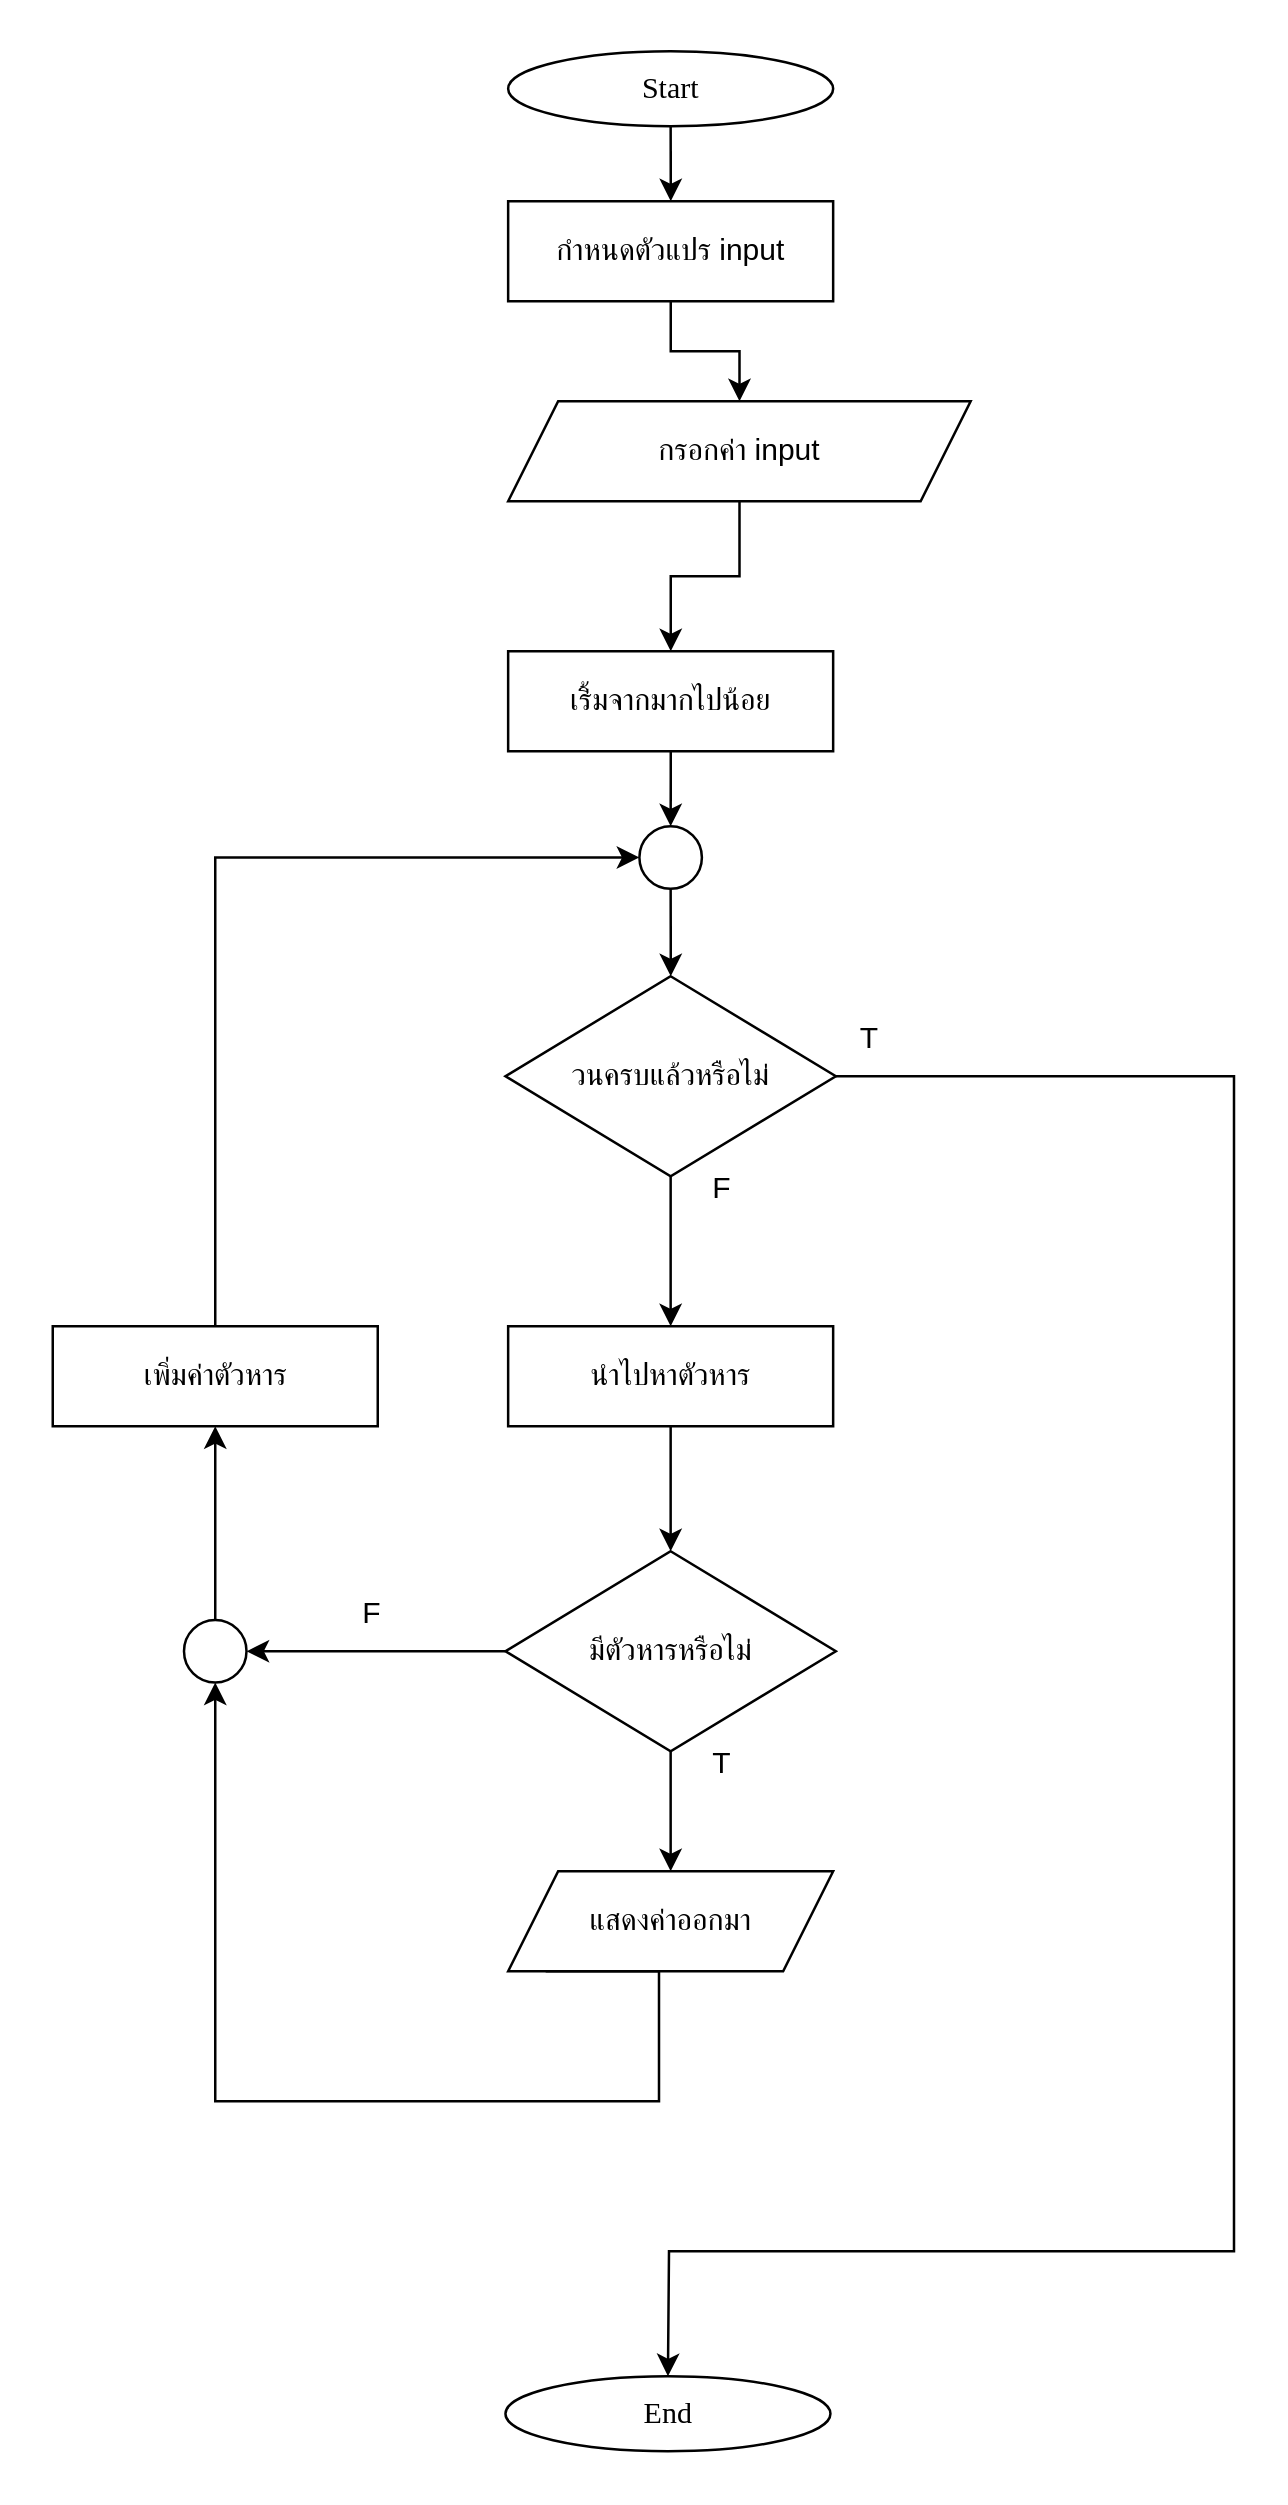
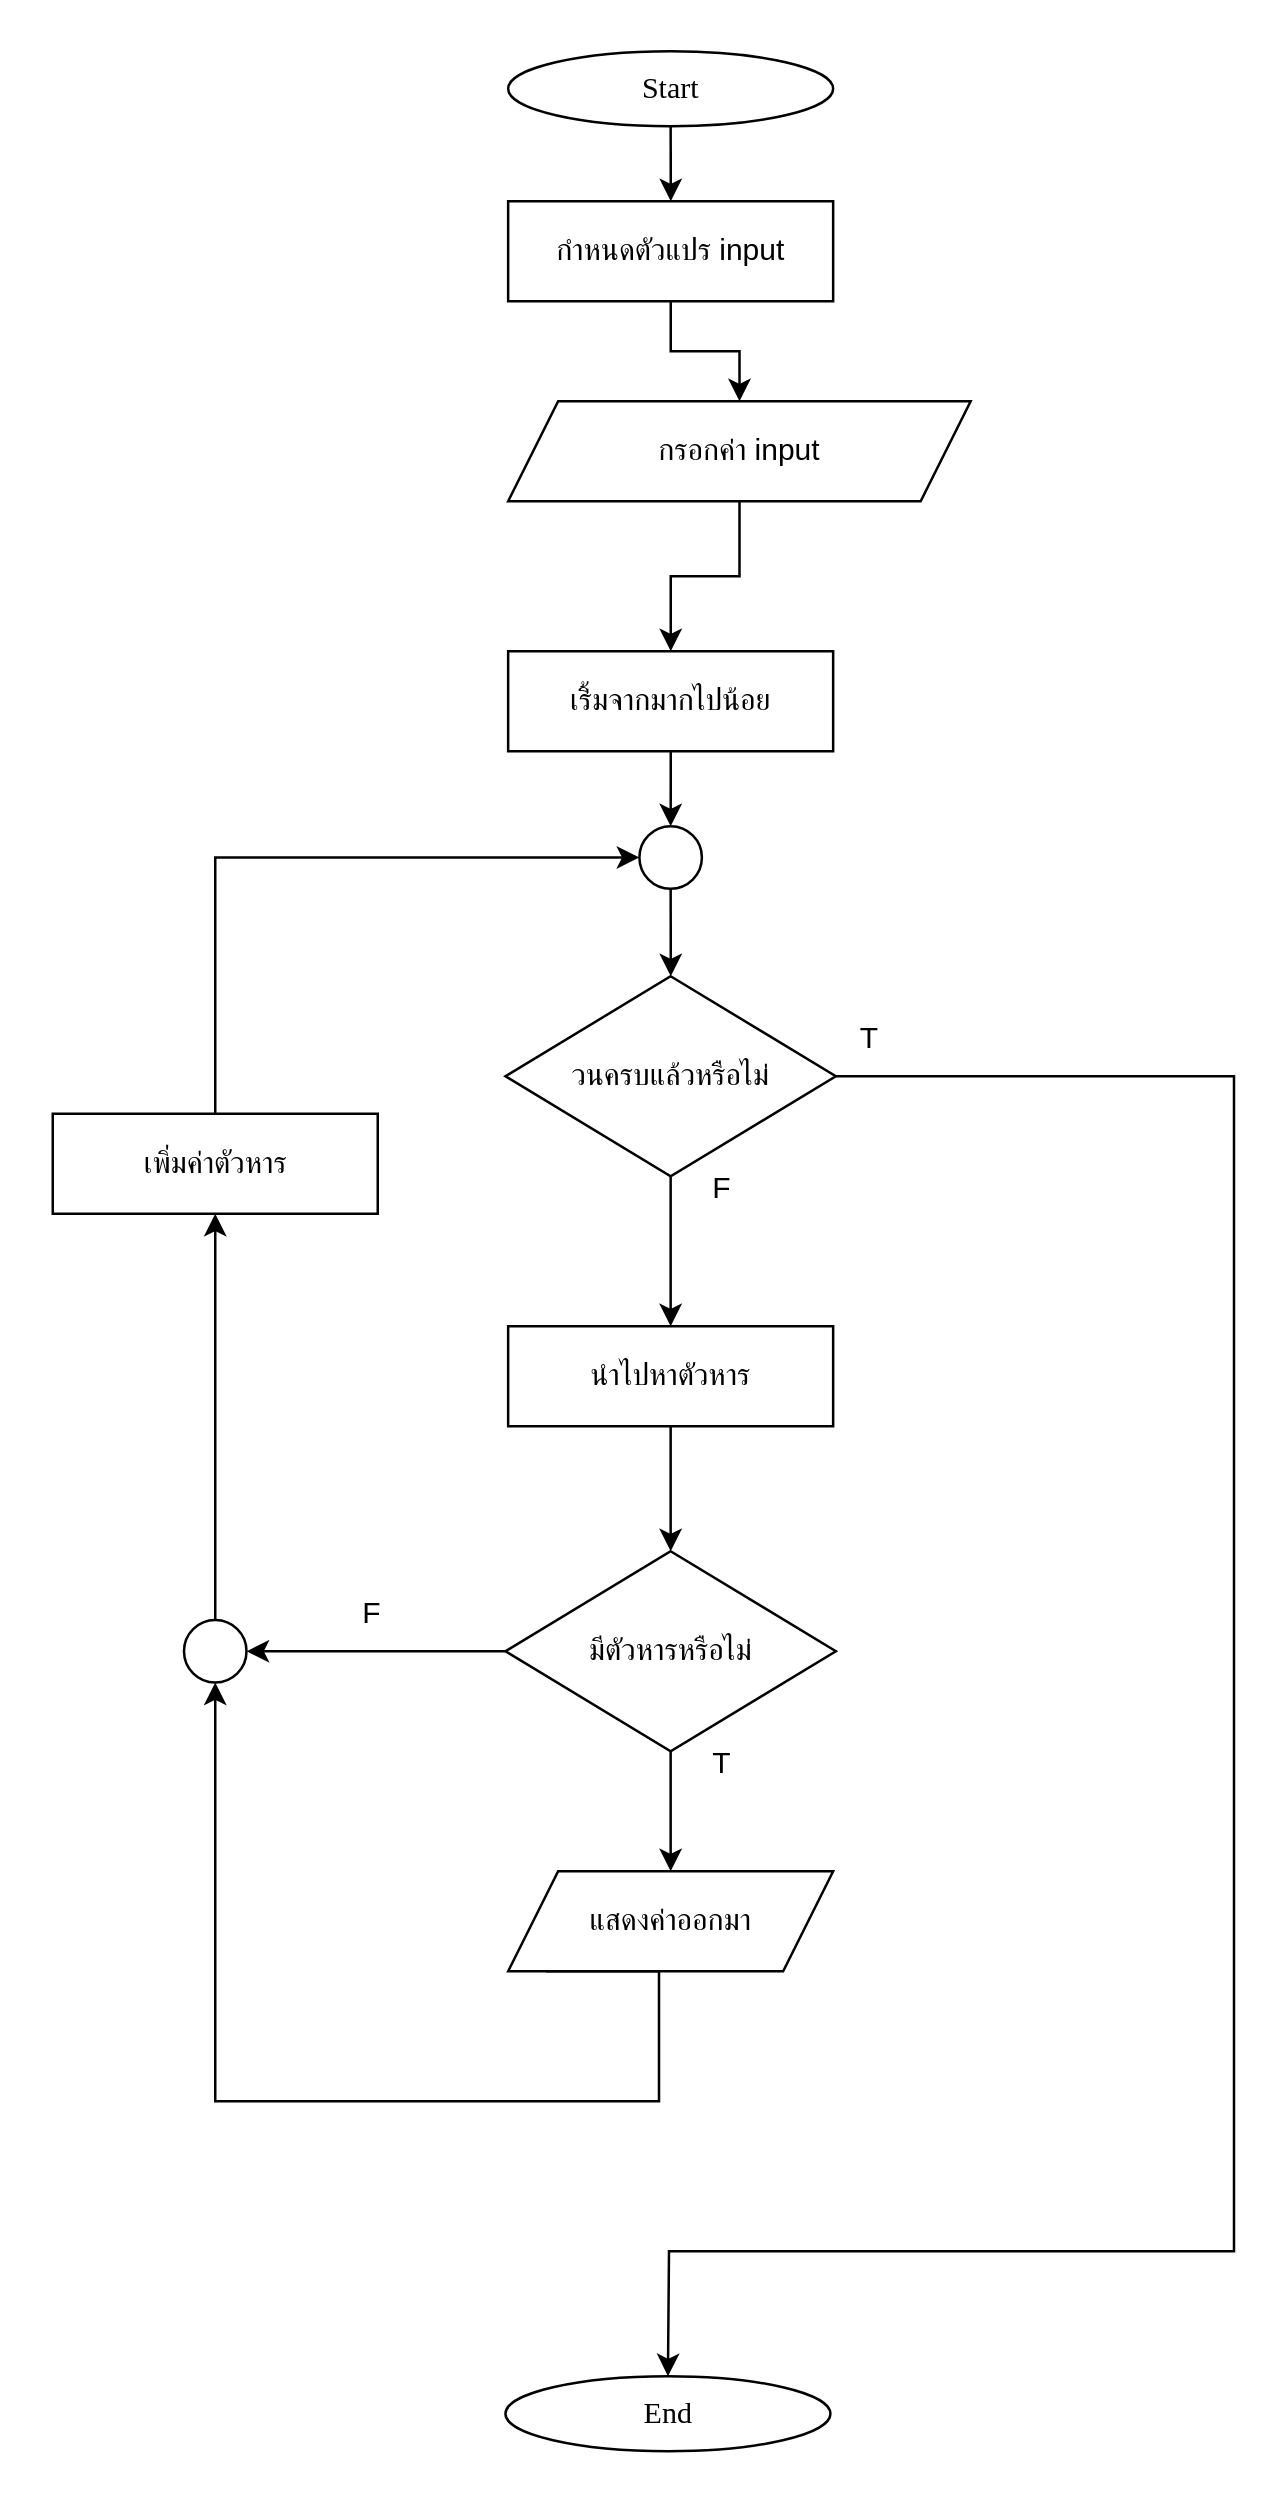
  <mxCell id="0" />
  <mxCell id="1" parent="0" />
  <mxCell id="2" value="" style="edgeStyle=orthogonalEdgeStyle;rounded=0;orthogonalLoop=1;jettySize=auto;html=1;" edge="1" parent="1" source="3" target="5"><mxGeometry relative="1" as="geometry" /></mxCell>
  <mxCell id="3" value="&lt;font data-font-src=&quot;https://fonts.googleapis.com/css?family=Sarabun&quot; face=&quot;Sarabun&quot;&gt;Start&lt;/font&gt;" style="ellipse;whiteSpace=wrap;html=1;" vertex="1" parent="1"><mxGeometry x="202.66" y="20" width="130" height="30" as="geometry" /></mxCell>
  <mxCell id="4" value="" style="edgeStyle=orthogonalEdgeStyle;rounded=0;orthogonalLoop=1;jettySize=auto;html=1;" edge="1" parent="1" source="5" target="7"><mxGeometry relative="1" as="geometry" /></mxCell>
  <mxCell id="5" value="กำหนดตัวแปร input" style="rounded=0;whiteSpace=wrap;html=1;" vertex="1" parent="1"><mxGeometry x="202.66" y="80" width="130" height="40" as="geometry" /></mxCell>
  <mxCell id="6" value="" style="edgeStyle=orthogonalEdgeStyle;rounded=0;orthogonalLoop=1;jettySize=auto;html=1;" edge="1" parent="1" source="7" target="12"><mxGeometry relative="1" as="geometry" /></mxCell>
  <mxCell id="7" value="กรอกค่า&amp;nbsp;input" style="rounded=0;whiteSpace=wrap;html=1;shape=parallelogram;perimeter=parallelogramPerimeter;fixedSize=1;" vertex="1" parent="1"><mxGeometry x="202.66" y="160" width="185" height="40" as="geometry" /></mxCell>
  <mxCell id="8" value="" style="edgeStyle=orthogonalEdgeStyle;rounded=0;orthogonalLoop=1;jettySize=auto;html=1;" edge="1" parent="1" source="10" target="17"><mxGeometry relative="1" as="geometry" /></mxCell>
  <mxCell id="9" value="" style="edgeStyle=orthogonalEdgeStyle;rounded=0;orthogonalLoop=1;jettySize=auto;html=1;" edge="1" parent="1" source="10" target="28"><mxGeometry relative="1" as="geometry"><Array as="points"><mxPoint x="493" y="430" /><mxPoint x="493" y="900" /><mxPoint x="267" y="900" /></Array></mxGeometry></mxCell>
  <mxCell id="10" value="วนครบแล้วหรือไม่" style="rhombus;whiteSpace=wrap;html=1;" vertex="1" parent="1"><mxGeometry x="201.58" y="390" width="132.16" height="80" as="geometry" /></mxCell>
  <mxCell id="11" value="" style="edgeStyle=orthogonalEdgeStyle;rounded=0;orthogonalLoop=1;jettySize=auto;html=1;" edge="1" parent="1" source="12" target="21"><mxGeometry relative="1" as="geometry" /></mxCell>
  <mxCell id="12" value="เริ้่มจากมากไปน้อย" style="rounded=0;whiteSpace=wrap;html=1;" vertex="1" parent="1"><mxGeometry x="202.66" y="260" width="130" height="40" as="geometry" /></mxCell>
  <mxCell id="13" value="" style="edgeStyle=orthogonalEdgeStyle;rounded=0;orthogonalLoop=1;jettySize=auto;html=1;" edge="1" parent="1" source="15" target="19"><mxGeometry relative="1" as="geometry" /></mxCell>
  <mxCell id="14" value="" style="edgeStyle=orthogonalEdgeStyle;rounded=0;orthogonalLoop=1;jettySize=auto;html=1;exitX=0;exitY=0.5;exitDx=0;exitDy=0;" edge="1" parent="1" source="15" target="23"><mxGeometry relative="1" as="geometry"><mxPoint x="151.58" y="660" as="sourcePoint" /></mxGeometry></mxCell>
  <mxCell id="15" value="มีตัวหารหรือไม่" style="rhombus;whiteSpace=wrap;html=1;" vertex="1" parent="1"><mxGeometry x="201.58" y="620" width="132.16" height="80" as="geometry" /></mxCell>
  <mxCell id="16" value="" style="edgeStyle=orthogonalEdgeStyle;rounded=0;orthogonalLoop=1;jettySize=auto;html=1;" edge="1" parent="1" source="17" target="15"><mxGeometry relative="1" as="geometry" /></mxCell>
  <mxCell id="17" value="นำไปหาตัวหาร" style="rounded=0;whiteSpace=wrap;html=1;" vertex="1" parent="1"><mxGeometry x="202.66" y="530" width="130" height="40" as="geometry" /></mxCell>
  <mxCell id="18" style="edgeStyle=orthogonalEdgeStyle;rounded=0;orthogonalLoop=1;jettySize=auto;html=1;entryX=0.5;entryY=1;entryDx=0;entryDy=0;" edge="1" parent="1" target="23"><mxGeometry relative="1" as="geometry"><mxPoint x="217.667" y="788" as="sourcePoint" /><Array as="points"><mxPoint x="263" y="788" /><mxPoint x="263" y="840" /><mxPoint x="86" y="840" /></Array></mxGeometry></mxCell>
  <mxCell id="19" value="แสดงค่าออกมา" style="rounded=0;whiteSpace=wrap;html=1;shape=parallelogram;perimeter=parallelogramPerimeter;fixedSize=1;" vertex="1" parent="1"><mxGeometry x="202.66" y="748" width="130" height="40" as="geometry" /></mxCell>
  <mxCell id="20" value="" style="edgeStyle=orthogonalEdgeStyle;rounded=0;orthogonalLoop=1;jettySize=auto;html=1;" edge="1" parent="1" source="21" target="10"><mxGeometry relative="1" as="geometry" /></mxCell>
  <mxCell id="21" value="" style="ellipse;whiteSpace=wrap;html=1;aspect=fixed;" vertex="1" parent="1"><mxGeometry x="255.16" y="330" width="25" height="25" as="geometry" /></mxCell>
  <mxCell id="22" value="" style="edgeStyle=orthogonalEdgeStyle;rounded=0;orthogonalLoop=1;jettySize=auto;html=1;" edge="1" parent="1" source="23" target="27"><mxGeometry relative="1" as="geometry" /></mxCell>
  <mxCell id="23" value="" style="ellipse;whiteSpace=wrap;html=1;aspect=fixed;" vertex="1" parent="1"><mxGeometry x="73" y="647.5" width="25" height="25" as="geometry" /></mxCell>
  <mxCell id="24" value="F" style="text;html=1;align=center;verticalAlign=middle;resizable=0;points=[];autosize=1;strokeColor=none;fillColor=none;" vertex="1" parent="1"><mxGeometry x="133" y="630" width="30" height="30" as="geometry" /></mxCell>
  <mxCell id="25" value="T" style="text;html=1;align=center;verticalAlign=middle;resizable=0;points=[];autosize=1;strokeColor=none;fillColor=none;" vertex="1" parent="1"><mxGeometry x="273" y="690" width="30" height="30" as="geometry" /></mxCell>
  <mxCell id="26" style="edgeStyle=orthogonalEdgeStyle;rounded=0;orthogonalLoop=1;jettySize=auto;html=1;entryX=0;entryY=0.5;entryDx=0;entryDy=0;" edge="1" parent="1" source="27" target="21"><mxGeometry relative="1" as="geometry"><Array as="points"><mxPoint x="86" y="342" /></Array></mxGeometry></mxCell>
- <mxCell id="27" value="เพิ่มค่าตัวหาร" style="rounded=0;whiteSpace=wrap;html=1;" vertex="1" parent="1"><mxGeometry x="20.5" y="530" width="130" height="40" as="geometry" /></mxCell>
+ <mxCell id="27" value="เพิ่มค่าตัวหาร" style="rounded=0;whiteSpace=wrap;html=1;" vertex="1" parent="1"><mxGeometry x="20.5" y="445" width="130" height="40" as="geometry" /></mxCell>
  <mxCell id="28" value="&lt;font face=&quot;Sarabun&quot;&gt;End&lt;/font&gt;" style="ellipse;whiteSpace=wrap;html=1;" vertex="1" parent="1"><mxGeometry x="201.58" y="950" width="130" height="30" as="geometry" /></mxCell>
  <mxCell id="29" value="F" style="text;html=1;align=center;verticalAlign=middle;resizable=0;points=[];autosize=1;strokeColor=none;fillColor=none;" vertex="1" parent="1"><mxGeometry x="273" y="460" width="30" height="30" as="geometry" /></mxCell>
  <mxCell id="30" value="T" style="text;html=1;align=center;verticalAlign=middle;resizable=0;points=[];autosize=1;strokeColor=none;fillColor=none;" vertex="1" parent="1"><mxGeometry x="331.58" y="400" width="30" height="30" as="geometry" /></mxCell>
